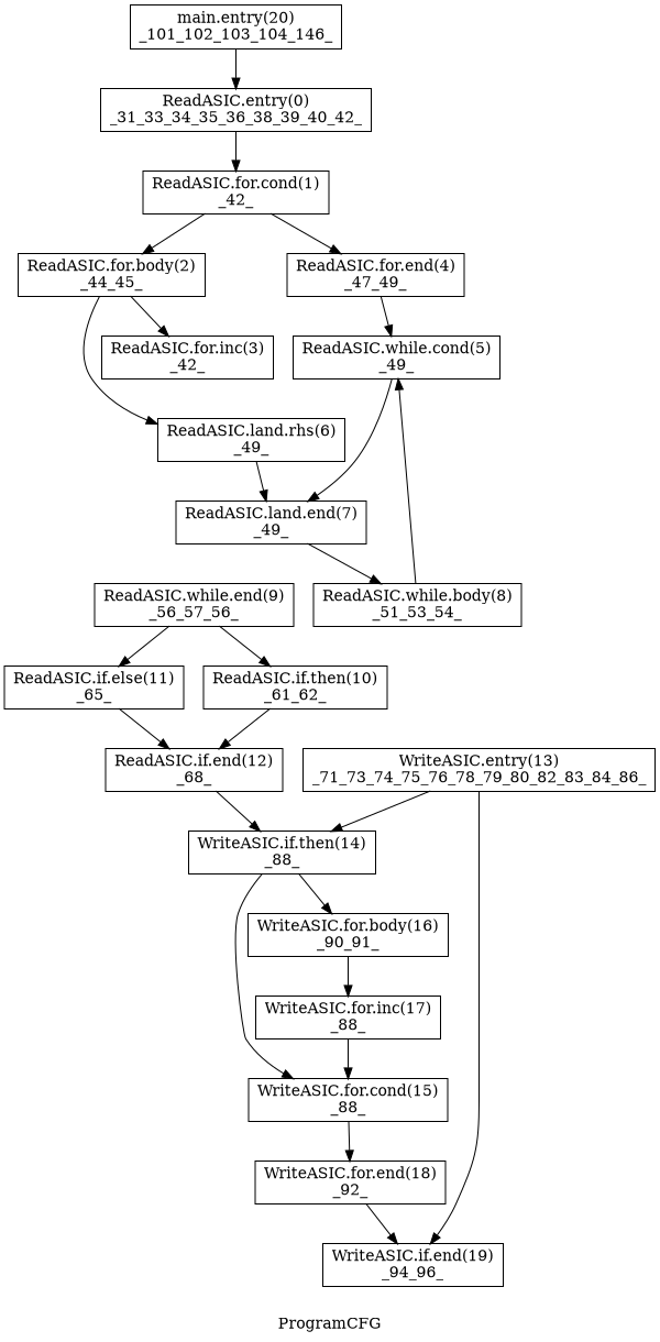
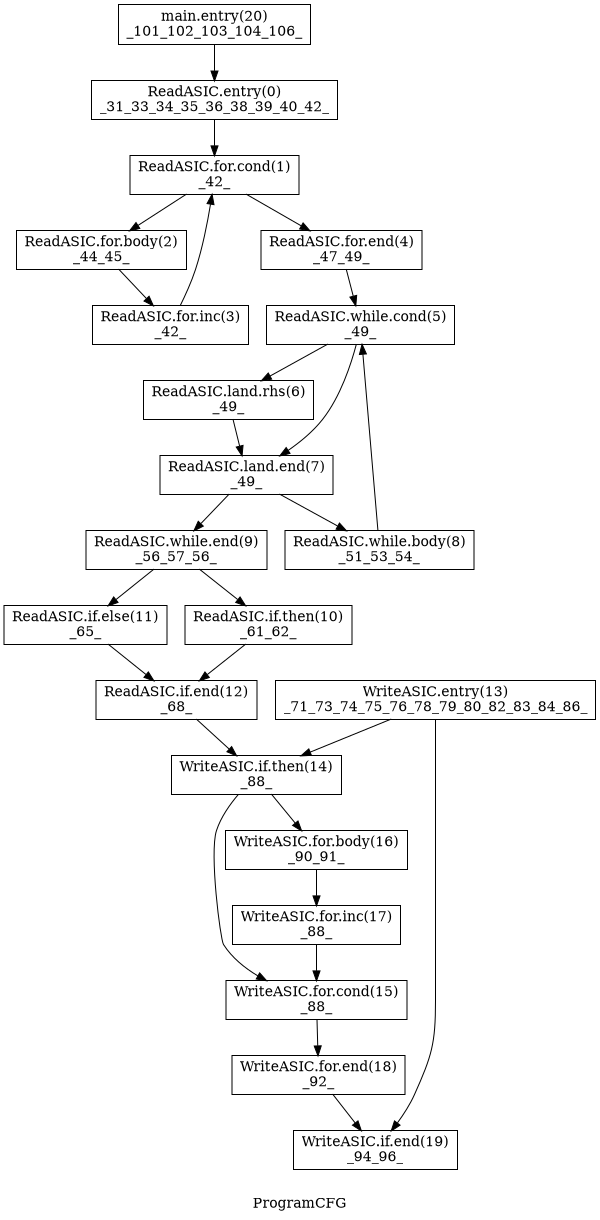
  digraph {
    label=ProgramCFG
    node [shape=record]
    n1 [label="{ReadASIC.entry(0)\n_31_33_34_35_36_38_39_40_42_}"]
    n2 [label="{ReadASIC.for.cond(1)\n_42_}"]
    n3 [label="{ReadASIC.for.end(4)\n_47_49_}"]
    n4 [label="{ReadASIC.for.body(2)\n_44_45_}"]
    n5 [label="{ReadASIC.while.cond(5)\n_49_}"]
    n6 [label="{ReadASIC.for.inc(3)\n_42_}"]
    n7 [label="{ReadASIC.land.end(7)\n_49_}"]
    n8 [label="{ReadASIC.land.rhs(6)\n_49_}"]
    n9 [label="{ReadASIC.while.end(9)\n_56_57_56_}"]
    n10 [label="{ReadASIC.while.body(8)\n_51_53_54_}"]
    n11 [label="{ReadASIC.if.else(11)\n_65_}"]
    n12 [label="{ReadASIC.if.then(10)\n_61_62_}"]
    n13 [label="{ReadASIC.if.end(12)\n_68_}"]
    n14 [label="{WriteASIC.if.then(14)\n_88_}"]
    n15 [label="{WriteASIC.entry(13)\n_71_73_74_75_76_78_79_80_82_83_84_86_}"]
    n16 [label="{WriteASIC.if.end(19)\n_94_96_}"]
    n17 [label="{WriteASIC.for.cond(15)\n_88_}"]
    n18 [label="{WriteASIC.for.body(16)\n_90_91_}"]
    n19 [label="{WriteASIC.for.end(18)\n_92_}"]
    n20 [label="{WriteASIC.for.inc(17)\n_88_}"]
-   n21 [label="{main.entry(20)\n_101_102_103_104_146_}"]
+   n21 [label="{main.entry(20)\n_101_102_103_104_106_}"]
    n1 -> n2
    n2 -> n3
    n2 -> n4
    n3 -> n5
    n4 -> n6
    n5 -> n7
-   n4 -> n8
+   n5 -> n8
+   n6 -> n2
+   n7 -> n9
    n7 -> n10
    n8 -> n7
    n9 -> n11
    n9 -> n12
    n10 -> n5
    n11 -> n13
    n12 -> n13
    n13 -> n14
    n14 -> n17
    n14 -> n18
    n15 -> n14
    n15 -> n16
    n17 -> n19
    n18 -> n20
    n19 -> n16
    n20 -> n17
    n21 -> n1
  }
